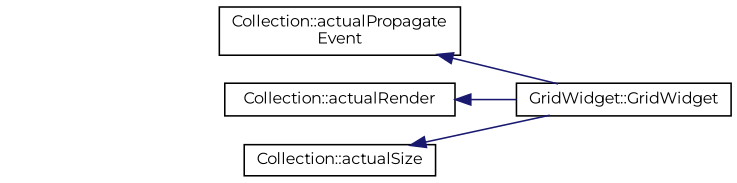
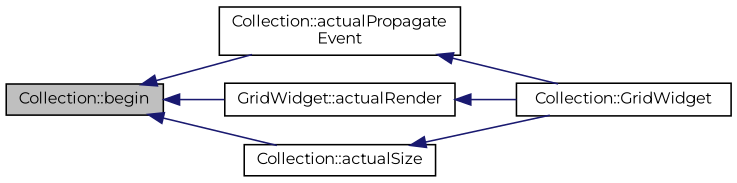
  digraph {
    fontname=Montserrat
    rankdir=LR
    node [color=black fillcolor=white fontname=Montserrat fontsize=10 shape=record style=filled]
    edge [color=midnightblue dir=back fontname=Montserrat fontsize=10 labelfontname=Helvetica labelfontsize=10 style=solid]
+   n1 [fillcolor=grey75 fontcolor=black height=0.2 label="Collection::begin" width=0.4]
    n2 [height=0.2 label="Collection::actualPropagate\lEvent" width=0.4]
-   n3 [height=0.2 label="Collection::actualRender" width=0.4]
+   n3 [height=0.2 label="GridWidget::actualRender" width=0.4]
    n4 [height=0.2 label="Collection::actualSize" width=0.4]
-   n5 [height=0.2 label="GridWidget::GridWidget" width=0.4]
+   n5 [height=0.2 label="Collection::GridWidget" width=0.4]
+   n1 -> n2
+   n1 -> n3
+   n1 -> n4
    n2 -> n5
    n3 -> n5
    n4 -> n5
  }
